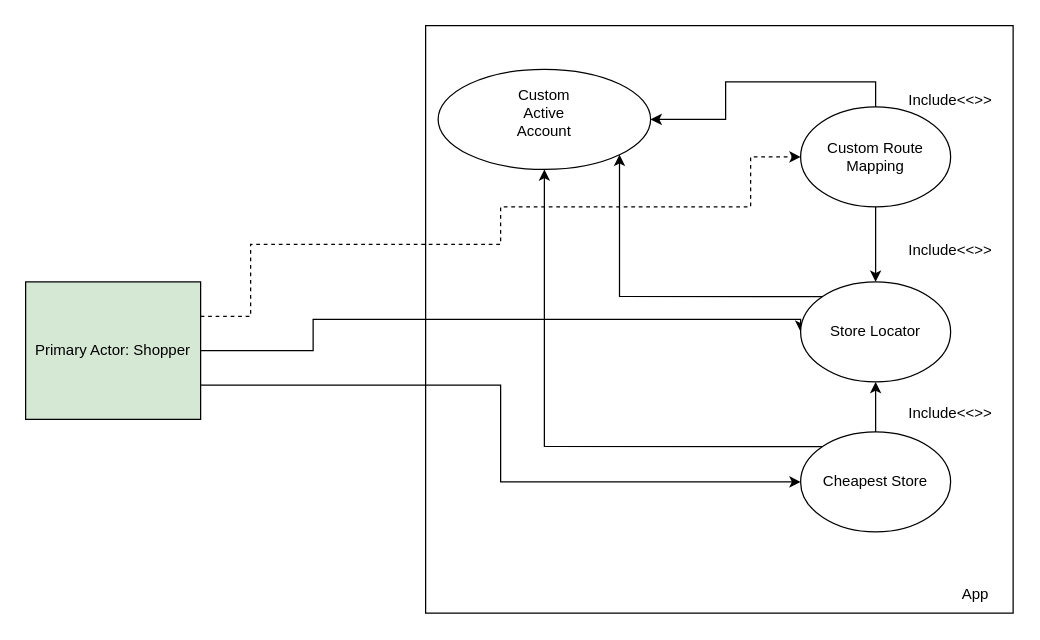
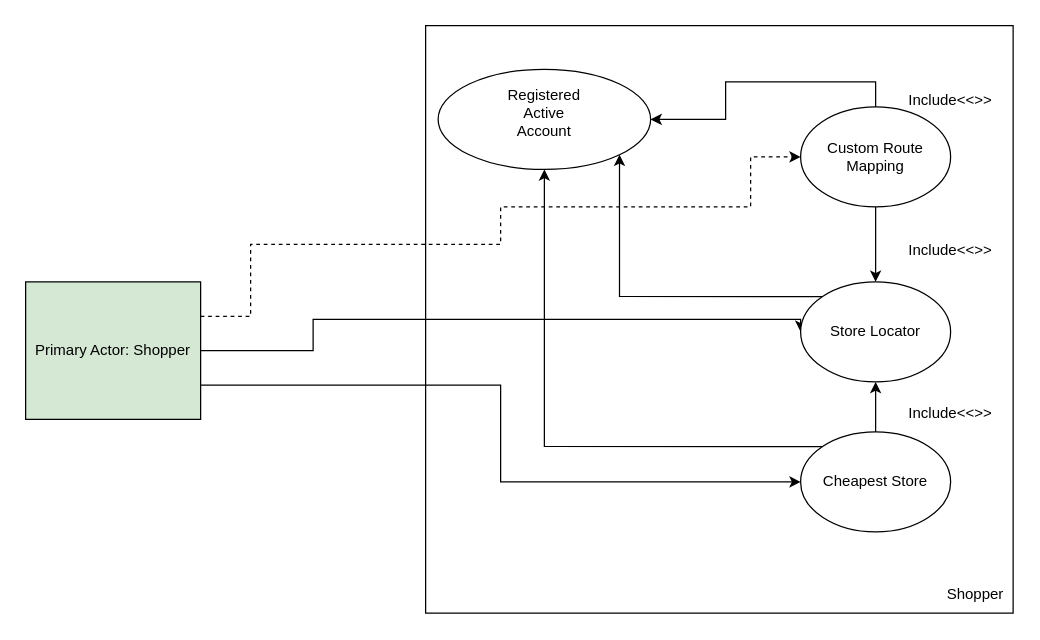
  <mxCell id="0" />
  <mxCell id="1" parent="0" />
  <mxCell id="2" value="" style="whiteSpace=wrap;html=1;aspect=fixed;" vertex="1" parent="1"><mxGeometry x="340" y="20" width="470" height="470" as="geometry" /></mxCell>
- <mxCell id="3" value="App" style="text;html=1;strokeColor=none;fillColor=none;align=center;verticalAlign=middle;whiteSpace=wrap;rounded=0;" vertex="1" parent="1"><mxGeometry x="750" y="460" width="60" height="30" as="geometry" /></mxCell>
+ <mxCell id="3" value="Shopper" style="text;html=1;strokeColor=none;fillColor=none;align=center;verticalAlign=middle;whiteSpace=wrap;rounded=0;" vertex="1" parent="1"><mxGeometry x="750" y="460" width="60" height="30" as="geometry" /></mxCell>
  <mxCell id="4" style="edgeStyle=orthogonalEdgeStyle;rounded=0;orthogonalLoop=1;jettySize=auto;html=1;exitX=1;exitY=0.5;exitDx=0;exitDy=0;entryX=0;entryY=0.5;entryDx=0;entryDy=0;" edge="1" parent="1" source="7" target="14"><mxGeometry relative="1" as="geometry"><Array as="points"><mxPoint x="250" y="280" /><mxPoint x="250" y="255" /></Array></mxGeometry></mxCell>
  <mxCell id="5" style="edgeStyle=orthogonalEdgeStyle;rounded=0;orthogonalLoop=1;jettySize=auto;html=1;exitX=1;exitY=0.75;exitDx=0;exitDy=0;entryX=0;entryY=0.5;entryDx=0;entryDy=0;" edge="1" parent="1" source="7" target="17"><mxGeometry relative="1" as="geometry" /></mxCell>
  <mxCell id="6" style="edgeStyle=orthogonalEdgeStyle;rounded=0;orthogonalLoop=1;jettySize=auto;html=1;exitX=1;exitY=0.25;exitDx=0;exitDy=0;entryX=0;entryY=0.5;entryDx=0;entryDy=0;dashed=1;" edge="1" parent="1" source="7" target="12"><mxGeometry relative="1" as="geometry"><Array as="points"><mxPoint x="200" y="253" /><mxPoint x="200" y="195" /><mxPoint x="400" y="195" /><mxPoint x="400" y="165" /><mxPoint x="600" y="165" /><mxPoint x="600" y="125" /></Array></mxGeometry></mxCell>
  <mxCell id="7" value="Primary Actor: Shopper" style="rounded=0;whiteSpace=wrap;html=1;fillColor=#d5e8d4;" vertex="1" parent="1"><mxGeometry x="20" y="225" width="140" height="110" as="geometry" /></mxCell>
  <mxCell id="8" value="" style="ellipse;whiteSpace=wrap;html=1;" vertex="1" parent="1"><mxGeometry x="350" y="55" width="170" height="80" as="geometry" /></mxCell>
- <mxCell id="9" value="Custom Active Account" style="text;html=1;strokeColor=none;fillColor=none;align=center;verticalAlign=middle;whiteSpace=wrap;rounded=0;" vertex="1" parent="1"><mxGeometry x="405" y="75" width="60" height="30" as="geometry" /></mxCell>
+ <mxCell id="9" value="Registered Active Account" style="text;html=1;strokeColor=none;fillColor=none;align=center;verticalAlign=middle;whiteSpace=wrap;rounded=0;" vertex="1" parent="1"><mxGeometry x="405" y="75" width="60" height="30" as="geometry" /></mxCell>
  <mxCell id="10" style="edgeStyle=orthogonalEdgeStyle;rounded=0;orthogonalLoop=1;jettySize=auto;html=1;exitX=0.5;exitY=0;exitDx=0;exitDy=0;entryX=1;entryY=0.5;entryDx=0;entryDy=0;" edge="1" parent="1" source="12" target="8"><mxGeometry relative="1" as="geometry" /></mxCell>
  <mxCell id="11" style="edgeStyle=orthogonalEdgeStyle;rounded=0;orthogonalLoop=1;jettySize=auto;html=1;exitX=0.5;exitY=1;exitDx=0;exitDy=0;entryX=0.5;entryY=0;entryDx=0;entryDy=0;" edge="1" parent="1" source="12" target="14"><mxGeometry relative="1" as="geometry" /></mxCell>
  <mxCell id="12" value="Custom Route Mapping" style="ellipse;whiteSpace=wrap;html=1;" vertex="1" parent="1"><mxGeometry x="640" y="85" width="120" height="80" as="geometry" /></mxCell>
  <mxCell id="13" style="edgeStyle=orthogonalEdgeStyle;rounded=0;orthogonalLoop=1;jettySize=auto;html=1;exitX=0;exitY=0;exitDx=0;exitDy=0;entryX=1;entryY=1;entryDx=0;entryDy=0;" edge="1" parent="1" source="14" target="8"><mxGeometry relative="1" as="geometry" /></mxCell>
  <mxCell id="14" value="Store Locator" style="ellipse;whiteSpace=wrap;html=1;" vertex="1" parent="1"><mxGeometry x="640" y="225" width="120" height="80" as="geometry" /></mxCell>
  <mxCell id="15" style="edgeStyle=orthogonalEdgeStyle;rounded=0;orthogonalLoop=1;jettySize=auto;html=1;exitX=0;exitY=0;exitDx=0;exitDy=0;" edge="1" parent="1" source="17" target="8"><mxGeometry relative="1" as="geometry" /></mxCell>
  <mxCell id="16" style="edgeStyle=orthogonalEdgeStyle;rounded=0;orthogonalLoop=1;jettySize=auto;html=1;exitX=0.5;exitY=0;exitDx=0;exitDy=0;" edge="1" parent="1" source="17" target="14"><mxGeometry relative="1" as="geometry" /></mxCell>
  <mxCell id="17" value="Cheapest Store" style="ellipse;whiteSpace=wrap;html=1;" vertex="1" parent="1"><mxGeometry x="640" y="345" width="120" height="80" as="geometry" /></mxCell>
  <mxCell id="18" value="Include&amp;lt;&amp;lt;&amp;gt;&amp;gt;" style="text;html=1;strokeColor=none;fillColor=none;align=center;verticalAlign=middle;whiteSpace=wrap;rounded=0;" vertex="1" parent="1"><mxGeometry x="730" y="315" width="60" height="30" as="geometry" /></mxCell>
  <mxCell id="19" value="Include&amp;lt;&amp;lt;&amp;gt;&amp;gt;" style="text;html=1;strokeColor=none;fillColor=none;align=center;verticalAlign=middle;whiteSpace=wrap;rounded=0;" vertex="1" parent="1"><mxGeometry x="730" y="185" width="60" height="30" as="geometry" /></mxCell>
  <mxCell id="20" value="Include&amp;lt;&amp;lt;&amp;gt;&amp;gt;" style="text;html=1;strokeColor=none;fillColor=none;align=center;verticalAlign=middle;whiteSpace=wrap;rounded=0;" vertex="1" parent="1"><mxGeometry x="730" y="65" width="60" height="30" as="geometry" /></mxCell>
  <mxCell id="21" style="edgeStyle=orthogonalEdgeStyle;rounded=0;orthogonalLoop=1;jettySize=auto;html=1;exitX=0.5;exitY=1;exitDx=0;exitDy=0;" edge="1" parent="1" source="19" target="19"><mxGeometry relative="1" as="geometry" /></mxCell>
